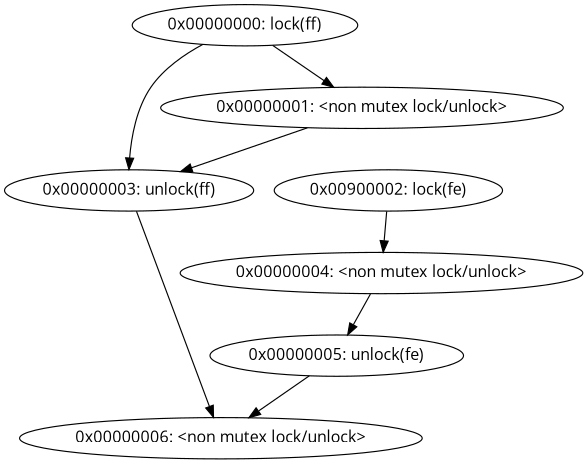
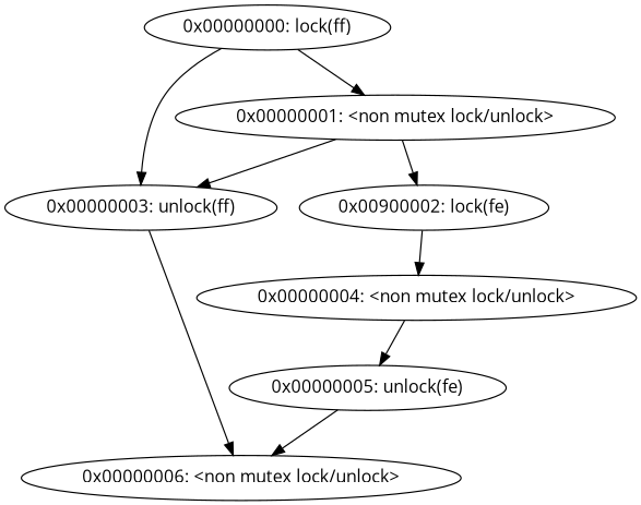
  digraph {
    fontname="Open Sans"
    node [fontname="Open Sans"]
    edge [fontname="Open Sans"]
    n1 [label="0x00000000: lock(ff)"]
    n2 [label="0x00000001: <non mutex lock/unlock>"]
    n3 [label="0x00000003: unlock(ff)"]
    n4 [label="0x00900002: lock(fe)"]
    n5 [label="0x00000006: <non mutex lock/unlock>"]
    n6 [label="0x00000004: <non mutex lock/unlock>"]
    n7 [label="0x00000005: unlock(fe)"]
    n1 -> n2
    n1 -> n3
    n2 -> n3
+   n2 -> n4
    n3 -> n5
    n4 -> n6
    n6 -> n7
    n7 -> n5
  }
